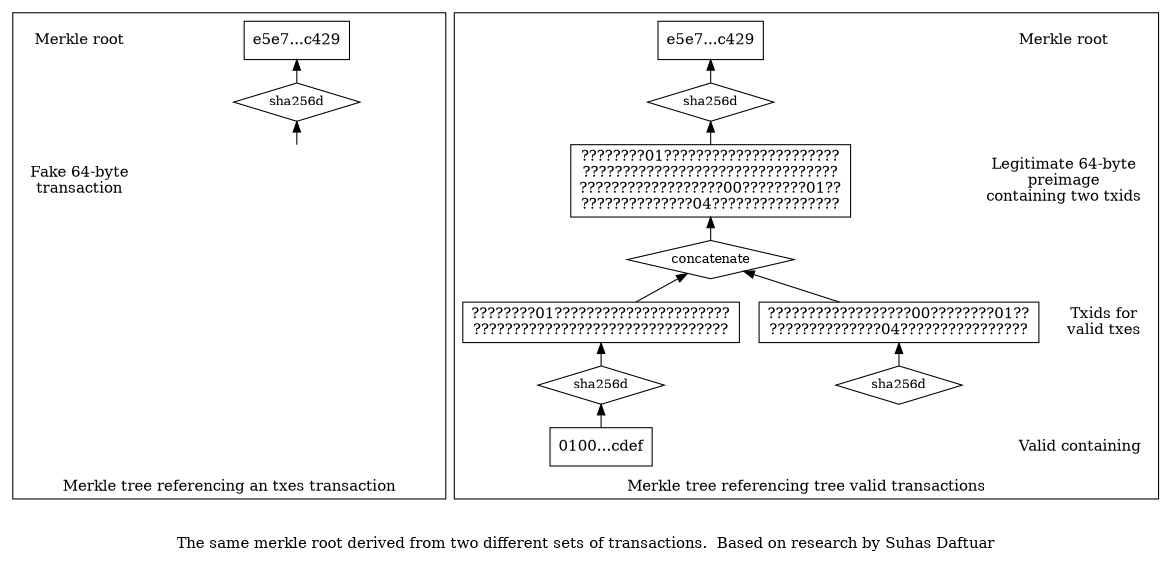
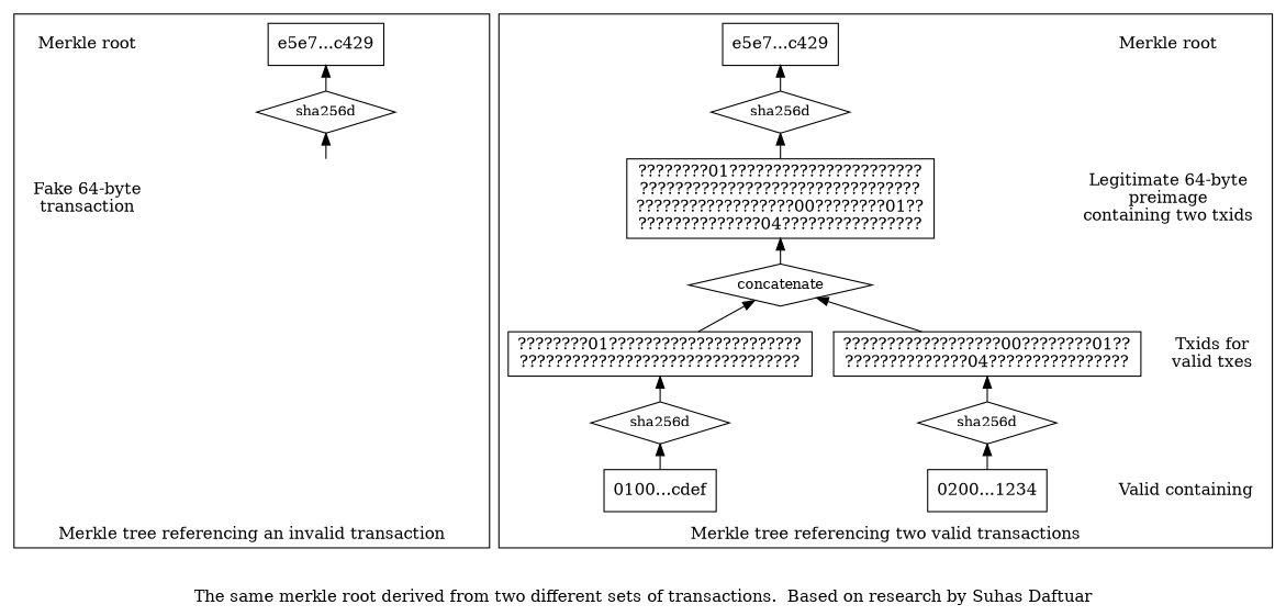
  digraph {
    label="The same merkle root derived from two different sets of transactions.  Based on research by Suhas Daftuar"
    rankdir=BT
    ranksep=0.3
    node [shape=none]
    edge [style=invis]
    n1 [label="????????01??????????????????????\n????????????????????????????????\n??????????????????00????????01??\n??????????????04????????????????" shape=box style=invis]
    invis0 [shape=box style=invis]
    invis1 [shape=box style=invis]
    invis2 [shape=box style=invis]
    invis3 [shape=box style=invis]
    labelb2 [style=invis]
    labelb3 [style=invis]
    labelb4 [style=invis]
    labelb5 [style=invis]
    n10 [label="Fake 64-byte\ntransaction"]
    labelb7 [style=invis]
    n12 [label="Merkle root"]
    n13 [label="e5e7...c429" shape=box]
    n14 [fontsize=12 label=sha256d shape=diamond]
    n15 [label="Valid containing"]
    label3 [style=invis]
    n17 [label="Txids for\nvalid txes"]
    label5 [style=invis]
    n19 [label="Legitimate 64-byte\npreimage\ncontaining two txids"]
    label7 [style=invis]
    n21 [label="Merkle root"]
+   n22 [label="0200...1234" shape=box]
    n23 [label="??????????????????00????????01??\n??????????????04????????????????" shape=box]
    n24 [fontsize=12 label=sha256d shape=diamond]
    n25 [label="e5e7...c429" shape=box]
    n26 [label="0100...cdef" shape=box]
    n27 [label="????????01??????????????????????\n????????????????????????????????" shape=box]
    n28 [fontsize=12 label=sha256d shape=diamond]
    n29 [label="????????01??????????????????????\n????????????????????????????????\n??????????????????00????????01??\n??????????????04????????????????" shape=box]
    n30 [fontsize=12 label=sha256d shape=diamond]
    n31 [fontsize=12 label=concatenate shape=diamond]
    subgraph cluster_1 {
-     label="Merkle tree referencing an txes transaction"
+     label="Merkle tree referencing an invalid transaction"
      n13
      n14
      subgraph sub_2 {
        label="Merkle tree referencing an invalid transaction"
        n1
        invis0
        invis1
        invis2
        invis3
      }
      subgraph sub_3 {
        label="Merkle tree referencing an invalid transaction"
        labelb2
        labelb3
        labelb4
        labelb5
        n10
        labelb7
        n12
      }
    }
    subgraph cluster_4 {
-     label="Merkle tree referencing tree valid transactions"
+     label="Merkle tree referencing two valid transactions"
+     n22
      n23
      n24
      n25
      n26
      n27
      n28
      n29
      n30
      n31
      subgraph sub_5 {
        label="Merkle tree referencing two valid transactions"
        n15
        label3
        n17
        label5
        n19
        label7
        n21
      }
    }
    n1 -> n14 [style=""]
    invis0 -> invis1
    invis1 -> invis2
    invis2 -> invis3
    invis3 -> n1
    labelb2 -> labelb3
    labelb3 -> labelb4
    labelb4 -> labelb5
    labelb5 -> n10
    n10 -> labelb7
    labelb7 -> n12
    n14 -> n13 [style=""]
    n15 -> label3
    label3 -> n17
    n17 -> label5
    label5 -> n19
    n19 -> label7
    label7 -> n21
+   n22 -> n30 [style=""]
    n23 -> n31 [style=""]
    n24 -> n25 [style=""]
    n26 -> n28 [style=""]
    n27 -> n31 [style=""]
    n28 -> n27 [style=""]
    n29 -> n24 [style=""]
    n30 -> n23 [style=""]
    n31 -> n29 [style=""]
  }
